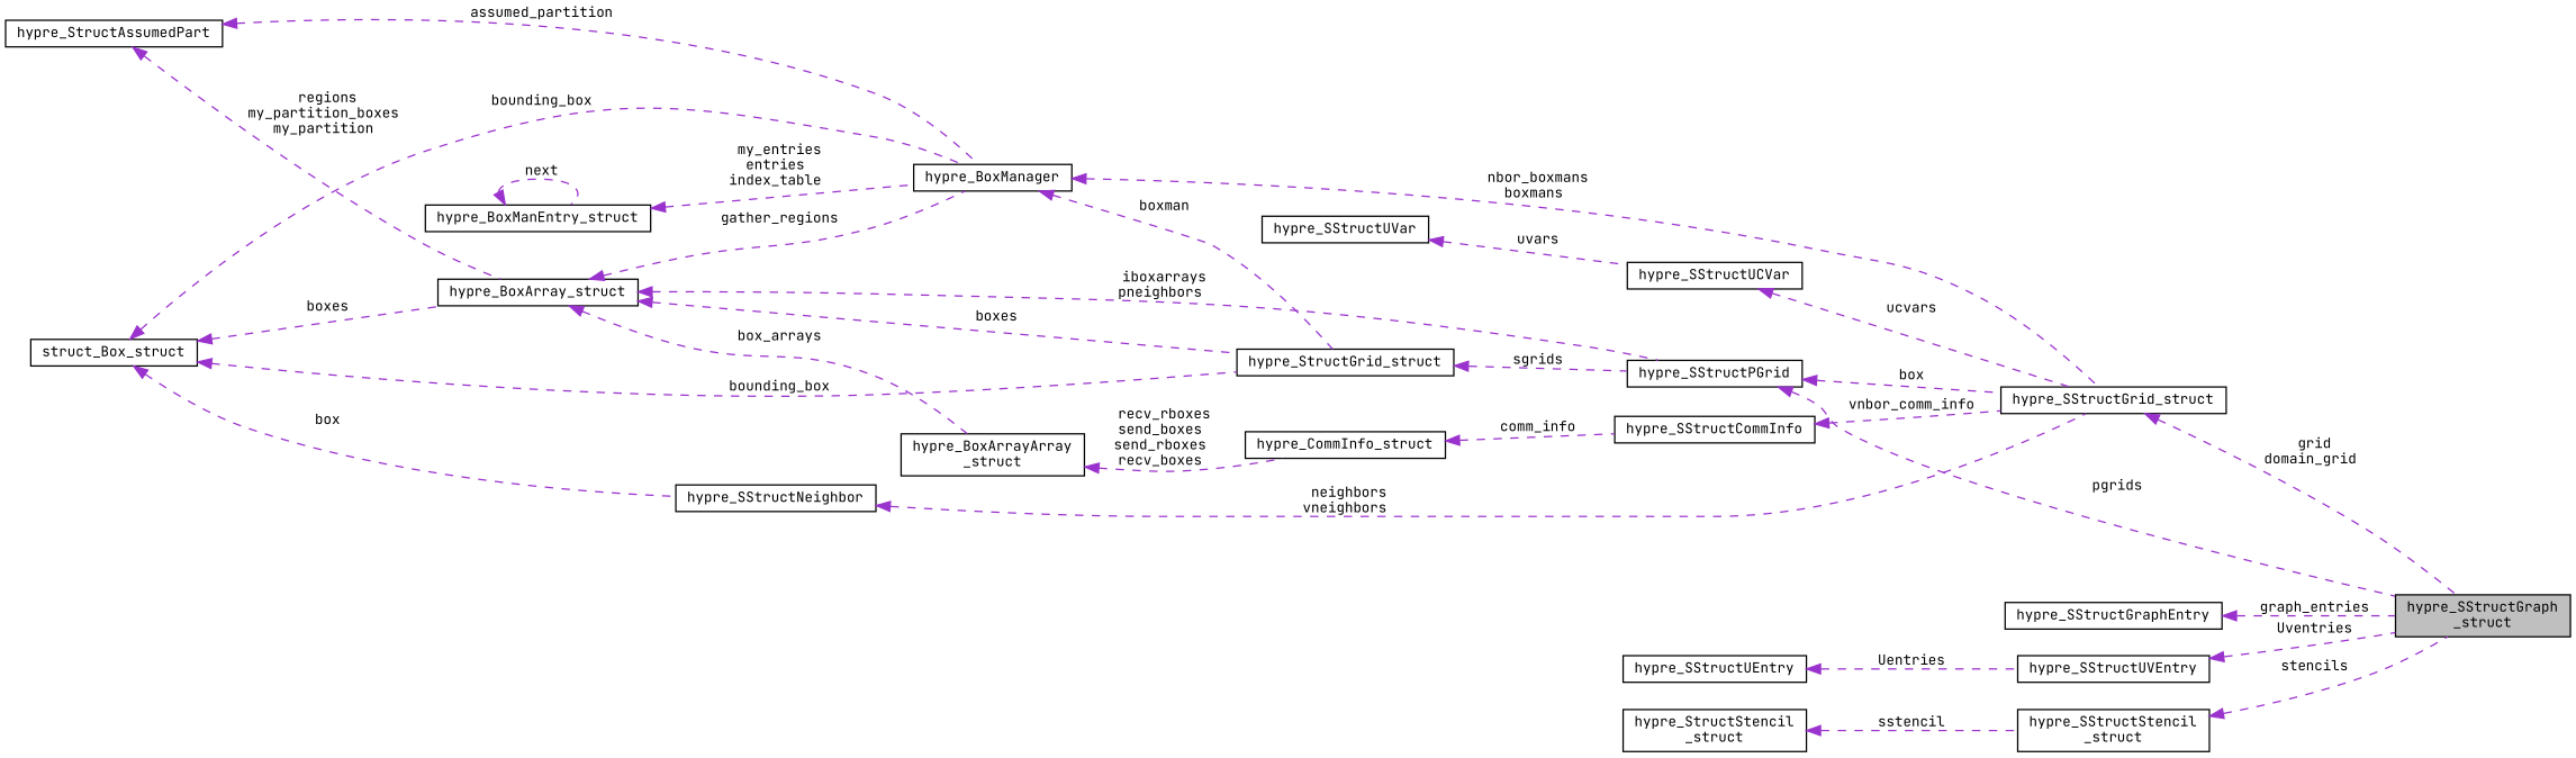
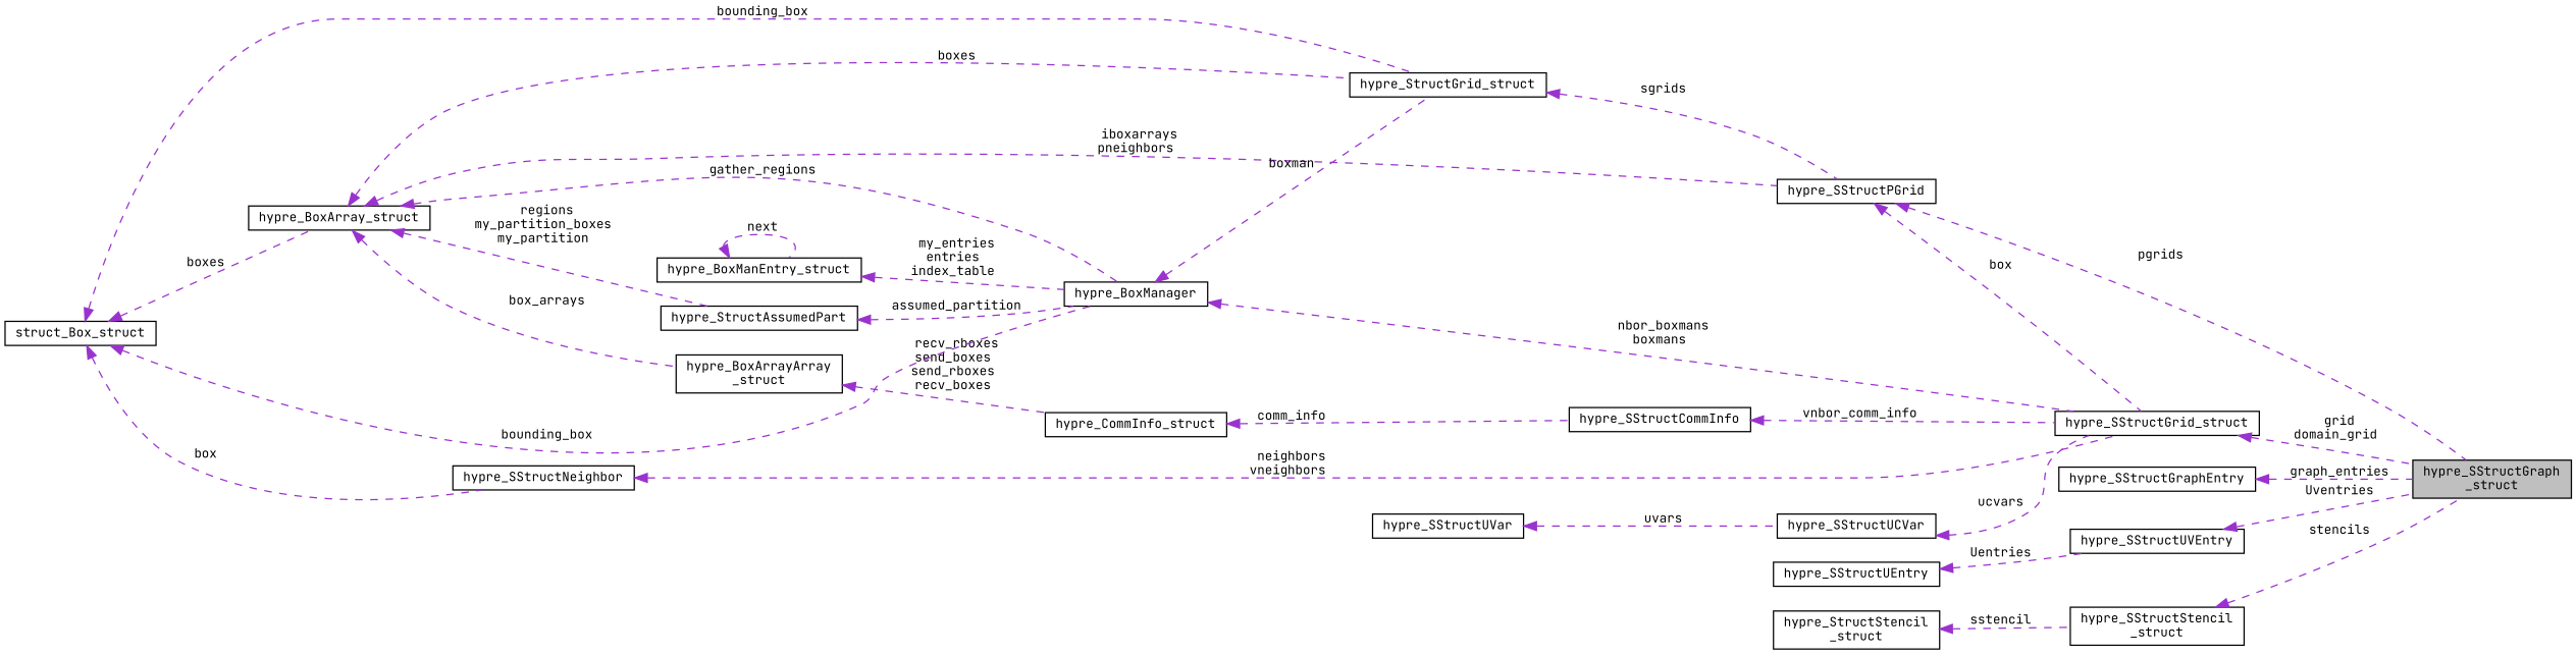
  digraph {
    fontname="JetBrains Mono"
    rankdir=LR
    node [color=black fillcolor=white fontname="JetBrains Mono" fontsize=10 shape=record style=filled]
    edge [color=darkorchid3 dir=back fontname="JetBrains Mono" fontsize=10 labelfontname=Helvetica labelfontsize=10 style=dashed]
    n1 [fillcolor=grey75 fontcolor=black height=0.2 label="hypre_SStructGraph\l_struct" width=0.4]
    n2 [height=0.2 label=hypre_SStructPGrid width=0.4]
    n3 [height=0.2 label=hypre_SStructGrid_struct width=0.4]
    n4 [height=0.2 label=hypre_BoxArray_struct width=0.4]
    n5 [height=0.2 label=hypre_StructGrid_struct width=0.4]
    n6 [height=0.2 label=hypre_BoxManager width=0.4]
    n7 [height=0.2 label=hypre_StructAssumedPart width=0.4]
    n8 [height=0.2 label="hypre_BoxArrayArray\l_struct" width=0.4]
    n9 [height=0.2 label=hypre_CommInfo_struct width=0.4]
    n10 [height=0.2 label=struct_Box_struct width=0.4]
    n11 [height=0.2 label=hypre_SStructNeighbor width=0.4]
    n12 [height=0.2 label=hypre_BoxManEntry_struct width=0.4]
    n13 [height=0.2 label=hypre_SStructGraphEntry width=0.4]
    n14 [height=0.2 label=hypre_SStructUVEntry width=0.4]
    n15 [height=0.2 label=hypre_SStructUEntry width=0.4]
    n16 [height=0.2 label="hypre_SStructStencil\l_struct" width=0.4]
    n17 [height=0.2 label="hypre_StructStencil\l_struct" width=0.4]
    n18 [height=0.2 label=hypre_SStructCommInfo width=0.4]
    n19 [height=0.2 label=hypre_SStructUCVar width=0.4]
    n20 [height=0.2 label=hypre_SStructUVar width=0.4]
    n2 -> n1 [label=" pgrids"]
    n2 -> n3 [label=" box"]
    n3 -> n1 [label=" grid\ndomain_grid"]
    n4 -> n2 [label=" iboxarrays\npneighbors"]
    n4 -> n5 [label=" boxes"]
    n4 -> n6 [label=" gather_regions"]
-   n7 -> n4 [label=" regions\nmy_partition_boxes\nmy_partition"]
+   n4 -> n7 [label=" regions\nmy_partition_boxes\nmy_partition"]
    n4 -> n8 [label=" box_arrays"]
    n5 -> n2 [label=" sgrids"]
    n6 -> n3 [label=" nbor_boxmans\nboxmans"]
    n6 -> n5 [label=" boxman"]
    n7 -> n6 [label=" assumed_partition"]
    n8 -> n9 [label=" recv_rboxes\nsend_boxes\nsend_rboxes\nrecv_boxes"]
    n9 -> n18 [label=" comm_info"]
    n10 -> n4 [label=" boxes"]
    n10 -> n5 [label=" bounding_box"]
    n10 -> n6 [label=" bounding_box"]
    n10 -> n11 [label=" box"]
    n11 -> n3 [label=" neighbors\nvneighbors"]
    n12 -> n6 [label=" my_entries\nentries\nindex_table"]
    n12 -> n12 [label=" next"]
    n13 -> n1 [label=" graph_entries"]
    n14 -> n1 [label=" Uventries"]
    n15 -> n14 [label=" Uentries"]
    n16 -> n1 [label=" stencils"]
    n17 -> n16 [label=" sstencil"]
    n18 -> n3 [label=" vnbor_comm_info"]
    n19 -> n3 [label=" ucvars"]
    n20 -> n19 [label=" uvars"]
  }
